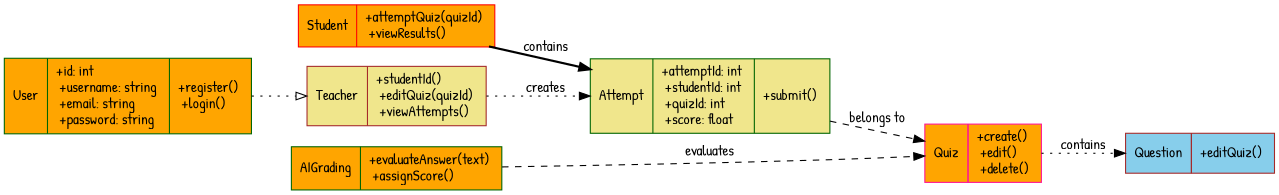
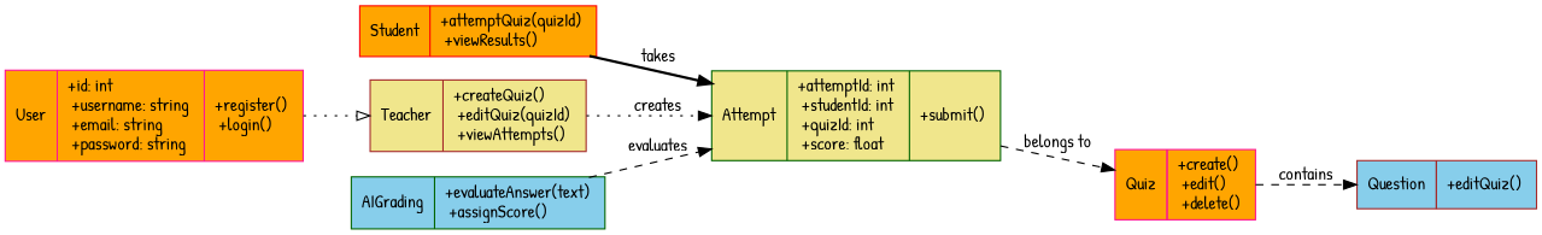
  digraph {
    fontname="Patrick Hand"
    rankdir=LR
    node [color=deeppink fillcolor=orange fontname="Patrick Hand" shape=record style=filled]
    edge [fontname="Patrick Hand" style=dotted]
-   n1 [color=darkgreen label="{User | +id: int \l +username: string \l +email: string \l +password: string \l | +register() \l +login() \l }"]
-   n2 [color=brown fillcolor=khaki label="{Teacher | +studentId() \l +editQuiz(quizId) \l +viewAttempts() \l }"]
+   n1 [label="{User | +id: int \l +username: string \l +email: string \l +password: string \l | +register() \l +login() \l }"]
+   n2 [color=brown fillcolor=khaki label="{Teacher | +createQuiz() \l +editQuiz(quizId) \l +viewAttempts() \l }"]
    n3 [color=red label="{Student | +attemptQuiz(quizId) \l +viewResults() \l }"]
    n4 [color=darkgreen fillcolor=khaki label="{Attempt | +attemptId: int \l +studentId: int \l +quizId: int \l +score: float \l | +submit() \l }"]
    n5 [label="{Quiz | +id: int \l +title: string \l +questions: List<Question> \l | +create() \l +edit() \l +delete() \l }"]
    n6 [color=brown fillcolor=skyblue label="{Question | +id: int \l +text: string \l +options: List<string> \l +correctAnswer: string \l | +editQuiz() \l }"]
-   n7 [color=darkgreen label="{AIGrading | +evaluateAnswer(text) \l +assignScore() \l }"]
+   n7 [color=darkgreen fillcolor=skyblue label="{AIGrading | +evaluateAnswer(text) \l +assignScore() \l }"]
    n1 -> n2 [arrowhead=empty]
    n2 -> n4 [label=creates]
-   n3 -> n4 [label=contains style=bold]
+   n3 -> n4 [label=takes style=bold]
    n4 -> n5 [label="belongs to" style=dashed]
-   n5 -> n6 [label=contains]
-   n7 -> n5 [label=evaluates style=dashed]
+   n5 -> n6 [label=contains style=dashed]
+   n7 -> n4 [label=evaluates style=dashed]
  }
